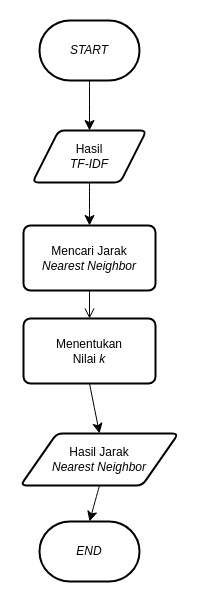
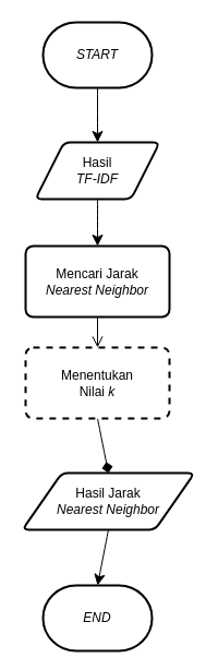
  <mxCell id="0" />
  <mxCell id="1" parent="0" />
  <mxCell id="2" value="&lt;i&gt;START&lt;/i&gt;" style="strokeWidth=2;html=1;shape=mxgraph.flowchart.terminator;whiteSpace=wrap;" vertex="1" parent="1"><mxGeometry x="39" y="20" width="100" height="60" as="geometry" /></mxCell>
- <mxCell id="3" value="&lt;i&gt;END&lt;/i&gt;" style="strokeWidth=2;html=1;shape=mxgraph.flowchart.terminator;whiteSpace=wrap;" vertex="1" parent="1"><mxGeometry x="39" y="521" width="100" height="60" as="geometry" /></mxCell>
+ <mxCell id="3" value="&lt;i&gt;END&lt;/i&gt;" style="strokeWidth=2;html=1;shape=mxgraph.flowchart.terminator;whiteSpace=wrap;" vertex="1" parent="1"><mxGeometry x="39" y="536" width="100" height="60" as="geometry" /></mxCell>
  <mxCell id="4" value="Hasil&lt;div&gt;&lt;i&gt;TF-IDF&lt;/i&gt;&lt;/div&gt;" style="shape=parallelogram;html=1;strokeWidth=2;perimeter=parallelogramPerimeter;whiteSpace=wrap;rounded=1;arcSize=12;size=0.23;" vertex="1" parent="1"><mxGeometry x="32" y="130" width="114" height="52" as="geometry" /></mxCell>
  <mxCell id="5" style="edgeStyle=none;curved=1;rounded=0;orthogonalLoop=1;jettySize=auto;html=1;exitX=0.5;exitY=1;exitDx=0;exitDy=0;entryX=0.5;entryY=0;entryDx=0;entryDy=0;fontSize=12;startSize=8;endSize=8;endArrow=open;" edge="1" parent="1" source="6" target="8"><mxGeometry relative="1" as="geometry" /></mxCell>
  <mxCell id="6" value="Mencari Jarak&lt;div&gt;&lt;i&gt;Nearest Neighbor&lt;/i&gt;&lt;/div&gt;" style="rounded=1;whiteSpace=wrap;html=1;absoluteArcSize=1;arcSize=14;strokeWidth=2;" vertex="1" parent="1"><mxGeometry x="23" y="225" width="132" height="65" as="geometry" /></mxCell>
- <mxCell id="7" style="edgeStyle=none;curved=1;rounded=0;orthogonalLoop=1;jettySize=auto;html=1;exitX=0.5;exitY=1;exitDx=0;exitDy=0;entryX=0.5;entryY=0;entryDx=0;entryDy=0;fontSize=12;startSize=8;endSize=8;" edge="1" parent="1" source="8" target="9"><mxGeometry relative="1" as="geometry" /></mxCell>
- <mxCell id="8" value="Menentukan&lt;div&gt;Nilai &lt;i&gt;k&lt;/i&gt;&lt;/div&gt;" style="rounded=1;whiteSpace=wrap;html=1;absoluteArcSize=1;arcSize=14;strokeWidth=2;" vertex="1" parent="1"><mxGeometry x="23" y="318" width="132" height="65" as="geometry" /></mxCell>
+ <mxCell id="7" style="edgeStyle=none;curved=1;rounded=0;orthogonalLoop=1;jettySize=auto;html=1;exitX=0.5;exitY=1;exitDx=0;exitDy=0;entryX=0.5;entryY=0;entryDx=0;entryDy=0;fontSize=12;startSize=8;endSize=8;endArrow=diamond;" edge="1" parent="1" source="8" target="9"><mxGeometry relative="1" as="geometry" /></mxCell>
+ <mxCell id="8" value="Menentukan&lt;div&gt;Nilai &lt;i&gt;k&lt;/i&gt;&lt;/div&gt;" style="rounded=1;whiteSpace=wrap;html=1;absoluteArcSize=1;arcSize=14;strokeWidth=2;dashed=1;" vertex="1" parent="1"><mxGeometry x="23" y="318" width="132" height="65" as="geometry" /></mxCell>
  <mxCell id="9" value="Hasil Jarak&lt;div&gt;&lt;i&gt;Nearest Neighbor&lt;/i&gt;&lt;/div&gt;" style="shape=parallelogram;html=1;strokeWidth=2;perimeter=parallelogramPerimeter;whiteSpace=wrap;rounded=1;arcSize=12;size=0.23;" vertex="1" parent="1"><mxGeometry x="20" y="433" width="158" height="52" as="geometry" /></mxCell>
  <mxCell id="10" value="" style="endArrow=classic;html=1;rounded=0;fontSize=12;startSize=8;endSize=8;curved=1;exitX=0.5;exitY=1;exitDx=0;exitDy=0;exitPerimeter=0;entryX=0.5;entryY=0;entryDx=0;entryDy=0;" edge="1" parent="1" source="2" target="4"><mxGeometry width="50" height="50" relative="1" as="geometry"><mxPoint x="73" y="303" as="sourcePoint" /><mxPoint x="123" y="253" as="targetPoint" /></mxGeometry></mxCell>
  <mxCell id="11" value="" style="endArrow=classic;html=1;rounded=0;fontSize=12;startSize=8;endSize=8;curved=1;exitX=0.5;exitY=1;exitDx=0;exitDy=0;entryX=0.5;entryY=0;entryDx=0;entryDy=0;" edge="1" parent="1" source="4" target="6"><mxGeometry width="50" height="50" relative="1" as="geometry"><mxPoint x="73" y="303" as="sourcePoint" /><mxPoint x="116" y="248" as="targetPoint" /></mxGeometry></mxCell>
  <mxCell id="12" style="edgeStyle=none;curved=1;rounded=0;orthogonalLoop=1;jettySize=auto;html=1;exitX=0.5;exitY=1;exitDx=0;exitDy=0;entryX=0.5;entryY=0;entryDx=0;entryDy=0;entryPerimeter=0;fontSize=12;startSize=8;endSize=8;" edge="1" parent="1" source="9" target="3"><mxGeometry relative="1" as="geometry" /></mxCell>
